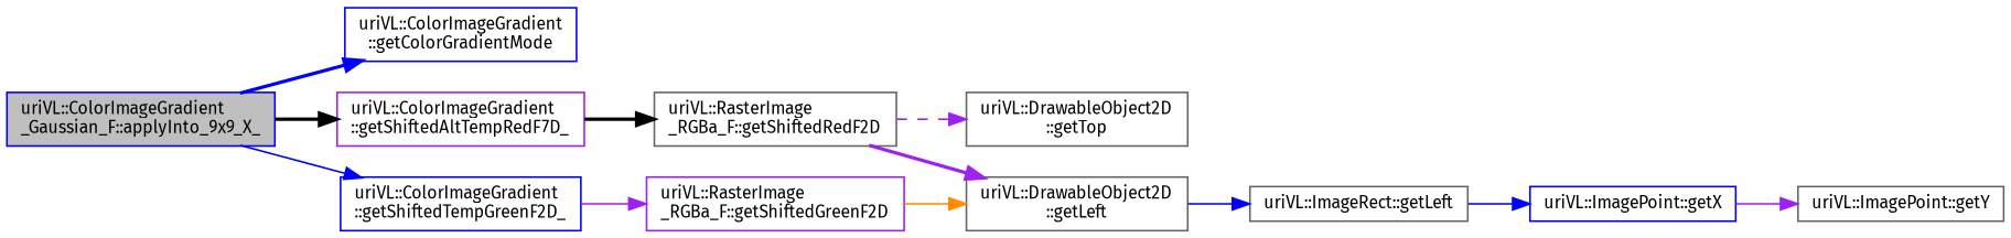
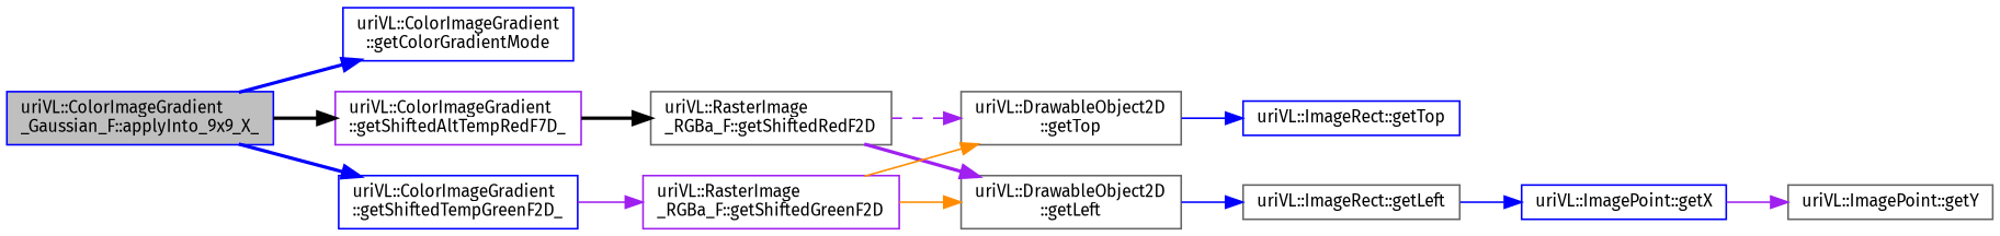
  digraph {
    fontname="Fira Sans"
    rankdir=LR
    node [color=blue fillcolor=white fontname="Fira Sans" fontsize=10 shape=record style=filled]
    edge [color=blue fontname="Fira Sans" fontsize=10 labelfontname=Helvetica labelfontsize=10 style=solid]
    n1 [fillcolor=grey75 fontcolor=black height=0.2 label="uriVL::ColorImageGradient\l_Gaussian_F::applyInto_9x9_X_" width=0.4]
    n2 [height=0.2 label="uriVL::ColorImageGradient\l::getColorGradientMode" width=0.4]
    n3 [color=purple height=0.2 label="uriVL::ColorImageGradient\l::getShiftedAltTempRedF7D_" width=0.4]
    n4 [height=0.2 label="uriVL::ColorImageGradient\l::getShiftedTempGreenF2D_" width=0.4]
    n5 [color=gray40 height=0.2 label="uriVL::RasterImage\l_RGBa_F::getShiftedRedF2D" width=0.4]
    n6 [color=purple height=0.2 label="uriVL::RasterImage\l_RGBa_F::getShiftedGreenF2D" width=0.4]
    n7 [color=gray40 height=0.2 label="uriVL::DrawableObject2D\l::getTop" width=0.4]
    n8 [color=gray40 height=0.2 label="uriVL::DrawableObject2D\l::getLeft" width=0.4]
+   n9 [height=0.2 label="uriVL::ImageRect::getTop" width=0.4]
    n10 [color=gray40 height=0.2 label="uriVL::ImageRect::getLeft" width=0.4]
    n11 [color=gray40 height=0.2 label="uriVL::ImagePoint::getY" width=0.4]
    n12 [height=0.2 label="uriVL::ImagePoint::getX" width=0.4]
    n1 -> n2 [style=bold]
    n1 -> n3 [color=black style=bold]
-   n1 -> n4
+   n1 -> n4 [style=bold]
    n3 -> n5 [color=black style=bold]
    n4 -> n6 [color=purple]
    n5 -> n7 [color=purple style=dashed]
    n5 -> n8 [color=purple style=bold]
+   n6 -> n7 [color=darkorange]
    n6 -> n8 [color=darkorange]
+   n7 -> n9
    n8 -> n10
    n10 -> n12
    n12 -> n11 [color=purple]
  }
